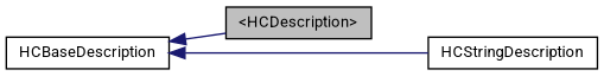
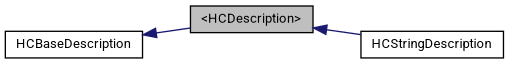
  digraph {
    fontname=Roboto
    rankdir=LR
    node [color=black fontname=Roboto fontsize=10 shape=record]
    edge [color=midnightblue dir=back fontname=Roboto fontsize=10 labelfontname="FreeSans.ttf" labelfontsize=10 style=solid]
    n1 [fillcolor=grey75 fontcolor=black height=0.2 label="\<HCDescription\>" style=filled width=0.4]
    n2 [height=0.2 label=HCBaseDescription width=0.4]
    n3 [height=0.2 label=HCStringDescription width=0.4]
    n2 -> n1
-   n2 -> n3
+   n1 -> n3
  }
